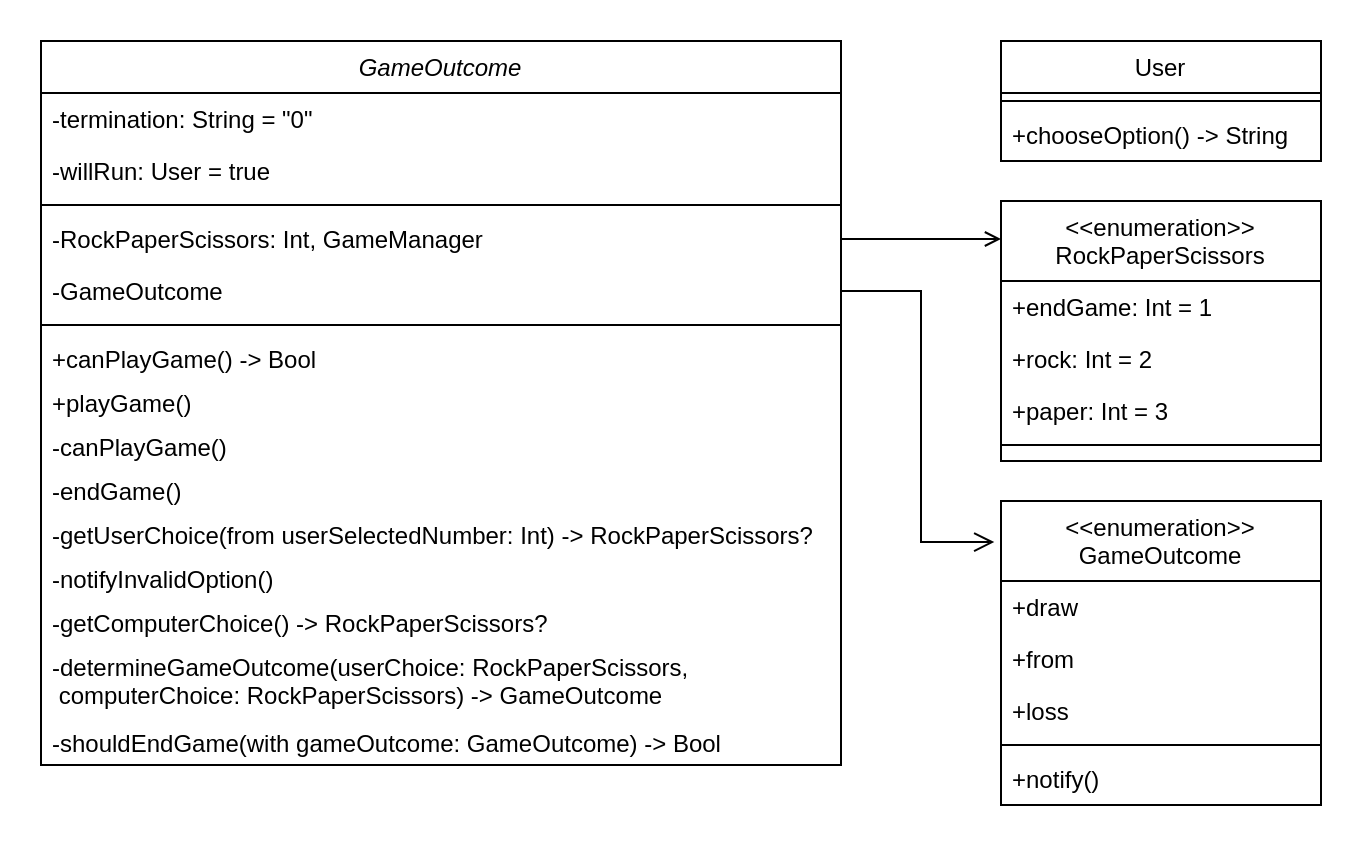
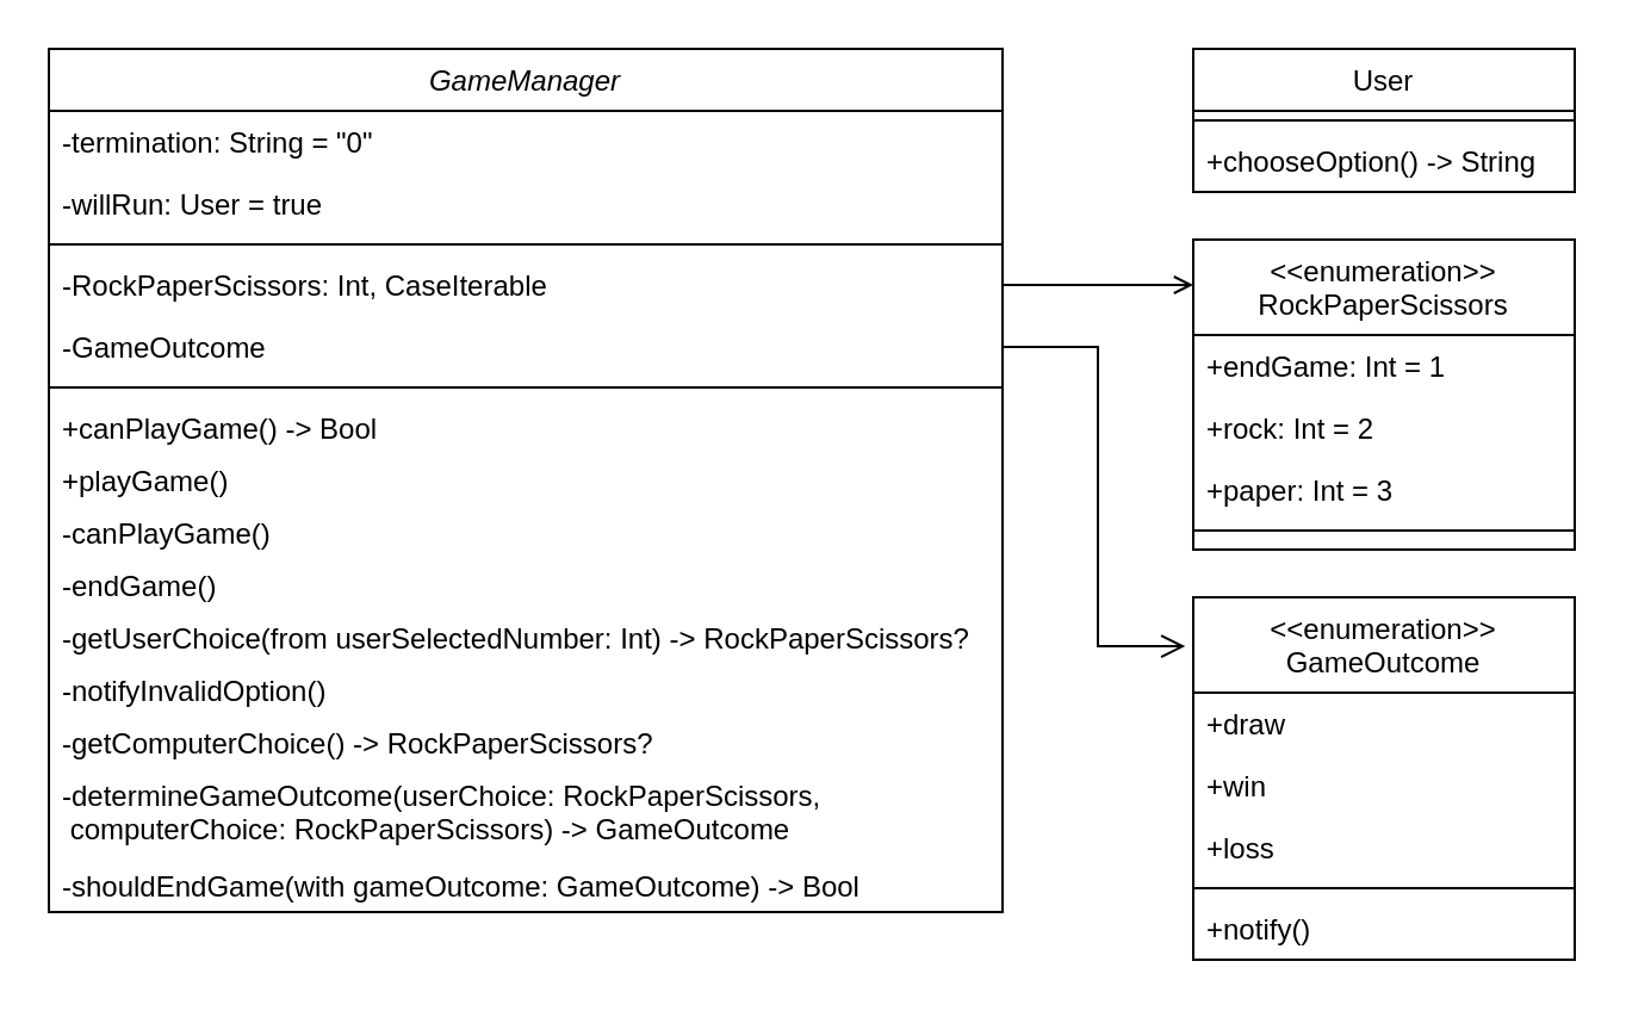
  <mxCell id="0" />
  <mxCell id="1" parent="0" />
- <mxCell id="2" value="GameOutcome" style="swimlane;fontStyle=2;align=center;verticalAlign=top;childLayout=stackLayout;horizontal=1;startSize=26;horizontalStack=0;resizeParent=1;resizeLast=0;collapsible=1;marginBottom=0;rounded=0;shadow=0;strokeWidth=1;" parent="1" vertex="1"><mxGeometry x="20" y="20" width="400" height="362" as="geometry"><mxRectangle x="230" y="140" width="160" height="26" as="alternateBounds" /></mxGeometry></mxCell>
+ <mxCell id="2" value="GameManager" style="swimlane;fontStyle=2;align=center;verticalAlign=top;childLayout=stackLayout;horizontal=1;startSize=26;horizontalStack=0;resizeParent=1;resizeLast=0;collapsible=1;marginBottom=0;rounded=0;shadow=0;strokeWidth=1;" parent="1" vertex="1"><mxGeometry x="20" y="20" width="400" height="362" as="geometry"><mxRectangle x="230" y="140" width="160" height="26" as="alternateBounds" /></mxGeometry></mxCell>
  <mxCell id="3" value="-termination: String = &quot;0&quot;" style="text;align=left;verticalAlign=top;spacingLeft=4;spacingRight=4;overflow=hidden;rotatable=0;points=[[0,0.5],[1,0.5]];portConstraint=eastwest;" parent="2" vertex="1"><mxGeometry y="26" width="400" height="26" as="geometry" /></mxCell>
  <mxCell id="4" value="-willRun: User = true" style="text;align=left;verticalAlign=top;spacingLeft=4;spacingRight=4;overflow=hidden;rotatable=0;points=[[0,0.5],[1,0.5]];portConstraint=eastwest;rounded=0;shadow=0;html=0;" parent="2" vertex="1"><mxGeometry y="52" width="400" height="26" as="geometry" /></mxCell>
  <mxCell id="5" value="" style="line;html=1;strokeWidth=1;align=left;verticalAlign=middle;spacingTop=-1;spacingLeft=3;spacingRight=3;rotatable=0;labelPosition=right;points=[];portConstraint=eastwest;" parent="2" vertex="1"><mxGeometry y="78" width="400" height="8" as="geometry" /></mxCell>
- <mxCell id="6" value="-RockPaperScissors: Int, GameManager" style="text;align=left;verticalAlign=top;spacingLeft=4;spacingRight=4;overflow=hidden;rotatable=0;points=[[0,0.5],[1,0.5]];portConstraint=eastwest;strokeColor=none;" parent="2" vertex="1"><mxGeometry y="86" width="400" height="26" as="geometry" /></mxCell>
+ <mxCell id="6" value="-RockPaperScissors: Int, CaseIterable" style="text;align=left;verticalAlign=top;spacingLeft=4;spacingRight=4;overflow=hidden;rotatable=0;points=[[0,0.5],[1,0.5]];portConstraint=eastwest;strokeColor=none;" parent="2" vertex="1"><mxGeometry y="86" width="400" height="26" as="geometry" /></mxCell>
  <mxCell id="7" value="-GameOutcome" style="text;align=left;verticalAlign=top;spacingLeft=4;spacingRight=4;overflow=hidden;rotatable=0;points=[[0,0.5],[1,0.5]];portConstraint=eastwest;strokeColor=none;" parent="2" vertex="1"><mxGeometry y="112" width="400" height="26" as="geometry" /></mxCell>
  <mxCell id="8" value="" style="line;html=1;strokeWidth=1;align=left;verticalAlign=middle;spacingTop=-1;spacingLeft=3;spacingRight=3;rotatable=0;labelPosition=right;points=[];portConstraint=eastwest;" parent="2" vertex="1"><mxGeometry y="138" width="400" height="8" as="geometry" /></mxCell>
  <mxCell id="9" value="+canPlayGame() -&gt; Bool" style="text;align=left;verticalAlign=top;spacingLeft=4;spacingRight=4;overflow=hidden;rotatable=0;points=[[0,0.5],[1,0.5]];portConstraint=eastwest;strokeColor=none;" parent="2" vertex="1"><mxGeometry y="146" width="400" height="22" as="geometry" /></mxCell>
  <mxCell id="10" value="+playGame()" style="text;align=left;verticalAlign=top;spacingLeft=4;spacingRight=4;overflow=hidden;rotatable=0;points=[[0,0.5],[1,0.5]];portConstraint=eastwest;strokeColor=none;" parent="2" vertex="1"><mxGeometry y="168" width="400" height="22" as="geometry" /></mxCell>
  <mxCell id="11" value="-canPlayGame()" style="text;align=left;verticalAlign=top;spacingLeft=4;spacingRight=4;overflow=hidden;rotatable=0;points=[[0,0.5],[1,0.5]];portConstraint=eastwest;strokeColor=none;" parent="2" vertex="1"><mxGeometry y="190" width="400" height="22" as="geometry" /></mxCell>
  <mxCell id="12" value="-endGame()" style="text;align=left;verticalAlign=top;spacingLeft=4;spacingRight=4;overflow=hidden;rotatable=0;points=[[0,0.5],[1,0.5]];portConstraint=eastwest;strokeColor=none;" parent="2" vertex="1"><mxGeometry y="212" width="400" height="22" as="geometry" /></mxCell>
  <mxCell id="13" value="-getUserChoice(from userSelectedNumber: Int) -&gt; RockPaperScissors?" style="text;align=left;verticalAlign=top;spacingLeft=4;spacingRight=4;overflow=hidden;rotatable=0;points=[[0,0.5],[1,0.5]];portConstraint=eastwest;strokeColor=none;" vertex="1" parent="2"><mxGeometry y="234" width="400" height="22" as="geometry" /></mxCell>
  <mxCell id="14" value="-notifyInvalidOption()" style="text;align=left;verticalAlign=top;spacingLeft=4;spacingRight=4;overflow=hidden;rotatable=0;points=[[0,0.5],[1,0.5]];portConstraint=eastwest;strokeColor=none;" parent="2" vertex="1"><mxGeometry y="256" width="400" height="22" as="geometry" /></mxCell>
  <mxCell id="15" value="-getComputerChoice() -&gt; RockPaperScissors?" style="text;align=left;verticalAlign=top;spacingLeft=4;spacingRight=4;overflow=hidden;rotatable=0;points=[[0,0.5],[1,0.5]];portConstraint=eastwest;strokeColor=none;" vertex="1" parent="2"><mxGeometry y="278" width="400" height="22" as="geometry" /></mxCell>
  <mxCell id="16" value="-determineGameOutcome(userChoice: RockPaperScissors, &#10; computerChoice: RockPaperScissors) -&gt; GameOutcome" style="text;align=left;verticalAlign=top;spacingLeft=4;spacingRight=4;overflow=hidden;rotatable=0;points=[[0,0.5],[1,0.5]];portConstraint=eastwest;strokeColor=none;" vertex="1" parent="2"><mxGeometry y="300" width="400" height="38" as="geometry" /></mxCell>
  <mxCell id="17" value="-shouldEndGame(with gameOutcome: GameOutcome) -&gt; Bool" style="text;align=left;verticalAlign=top;spacingLeft=4;spacingRight=4;overflow=hidden;rotatable=0;points=[[0,0.5],[1,0.5]];portConstraint=eastwest;strokeColor=none;" parent="2" vertex="1"><mxGeometry y="338" width="400" height="22" as="geometry" /></mxCell>
  <mxCell id="18" value="User" style="swimlane;fontStyle=0;align=center;verticalAlign=top;childLayout=stackLayout;horizontal=1;startSize=26;horizontalStack=0;resizeParent=1;resizeLast=0;collapsible=1;marginBottom=0;rounded=0;shadow=0;strokeWidth=1;" parent="1" vertex="1"><mxGeometry x="500" y="20" width="160" height="60" as="geometry"><mxRectangle x="550" y="140" width="160" height="26" as="alternateBounds" /></mxGeometry></mxCell>
  <mxCell id="19" value="" style="line;html=1;strokeWidth=1;align=left;verticalAlign=middle;spacingTop=-1;spacingLeft=3;spacingRight=3;rotatable=0;labelPosition=right;points=[];portConstraint=eastwest;" parent="18" vertex="1"><mxGeometry y="26" width="160" height="8" as="geometry" /></mxCell>
  <mxCell id="20" value="+chooseOption() -&gt; String" style="text;align=left;verticalAlign=top;spacingLeft=4;spacingRight=4;overflow=hidden;rotatable=0;points=[[0,0.5],[1,0.5]];portConstraint=eastwest;" parent="18" vertex="1"><mxGeometry y="34" width="160" height="26" as="geometry" /></mxCell>
  <mxCell id="21" value="&lt;&lt;enumeration&gt;&gt;&#10;RockPaperScissors" style="swimlane;fontStyle=0;align=center;verticalAlign=top;childLayout=stackLayout;horizontal=1;startSize=40;horizontalStack=0;resizeParent=1;resizeLast=0;collapsible=1;marginBottom=0;rounded=0;shadow=0;strokeWidth=1;" parent="1" vertex="1"><mxGeometry x="500" y="100" width="160" height="130" as="geometry"><mxRectangle x="340" y="380" width="170" height="26" as="alternateBounds" /></mxGeometry></mxCell>
  <mxCell id="22" value="+endGame: Int = 1" style="text;align=left;verticalAlign=top;spacingLeft=4;spacingRight=4;overflow=hidden;rotatable=0;points=[[0,0.5],[1,0.5]];portConstraint=eastwest;" parent="21" vertex="1"><mxGeometry y="40" width="160" height="26" as="geometry" /></mxCell>
  <mxCell id="23" value="+rock: Int = 2" style="text;align=left;verticalAlign=top;spacingLeft=4;spacingRight=4;overflow=hidden;rotatable=0;points=[[0,0.5],[1,0.5]];portConstraint=eastwest;" parent="21" vertex="1"><mxGeometry y="66" width="160" height="26" as="geometry" /></mxCell>
  <mxCell id="24" value="+paper: Int = 3" style="text;align=left;verticalAlign=top;spacingLeft=4;spacingRight=4;overflow=hidden;rotatable=0;points=[[0,0.5],[1,0.5]];portConstraint=eastwest;" parent="21" vertex="1"><mxGeometry y="92" width="160" height="26" as="geometry" /></mxCell>
  <mxCell id="25" value="" style="line;html=1;strokeWidth=1;align=left;verticalAlign=middle;spacingTop=-1;spacingLeft=3;spacingRight=3;rotatable=0;labelPosition=right;points=[];portConstraint=eastwest;" parent="21" vertex="1"><mxGeometry y="118" width="160" height="8" as="geometry" /></mxCell>
  <mxCell id="26" value="&lt;&lt;enumeration&gt;&gt;&#10;GameOutcome" style="swimlane;fontStyle=0;align=center;verticalAlign=top;childLayout=stackLayout;horizontal=1;startSize=40;horizontalStack=0;resizeParent=1;resizeLast=0;collapsible=1;marginBottom=0;rounded=0;shadow=0;strokeWidth=1;" parent="1" vertex="1"><mxGeometry x="500" y="250" width="160" height="152" as="geometry"><mxRectangle x="340" y="380" width="170" height="26" as="alternateBounds" /></mxGeometry></mxCell>
  <mxCell id="27" value="+draw" style="text;align=left;verticalAlign=top;spacingLeft=4;spacingRight=4;overflow=hidden;rotatable=0;points=[[0,0.5],[1,0.5]];portConstraint=eastwest;" parent="26" vertex="1"><mxGeometry y="40" width="160" height="26" as="geometry" /></mxCell>
- <mxCell id="28" value="+from" style="text;align=left;verticalAlign=top;spacingLeft=4;spacingRight=4;overflow=hidden;rotatable=0;points=[[0,0.5],[1,0.5]];portConstraint=eastwest;" parent="26" vertex="1"><mxGeometry y="66" width="160" height="26" as="geometry" /></mxCell>
+ <mxCell id="28" value="+win" style="text;align=left;verticalAlign=top;spacingLeft=4;spacingRight=4;overflow=hidden;rotatable=0;points=[[0,0.5],[1,0.5]];portConstraint=eastwest;" parent="26" vertex="1"><mxGeometry y="66" width="160" height="26" as="geometry" /></mxCell>
  <mxCell id="29" value="+loss" style="text;align=left;verticalAlign=top;spacingLeft=4;spacingRight=4;overflow=hidden;rotatable=0;points=[[0,0.5],[1,0.5]];portConstraint=eastwest;" parent="26" vertex="1"><mxGeometry y="92" width="160" height="26" as="geometry" /></mxCell>
  <mxCell id="30" value="" style="line;html=1;strokeWidth=1;align=left;verticalAlign=middle;spacingTop=-1;spacingLeft=3;spacingRight=3;rotatable=0;labelPosition=right;points=[];portConstraint=eastwest;" parent="26" vertex="1"><mxGeometry y="118" width="160" height="8" as="geometry" /></mxCell>
  <mxCell id="31" value="+notify()" style="text;align=left;verticalAlign=top;spacingLeft=4;spacingRight=4;overflow=hidden;rotatable=0;points=[[0,0.5],[1,0.5]];portConstraint=eastwest;" parent="26" vertex="1"><mxGeometry y="126" width="160" height="26" as="geometry" /></mxCell>
  <mxCell id="32" value="" style="endArrow=open;shadow=0;strokeWidth=1;rounded=0;endFill=1;edgeStyle=elbowEdgeStyle;elbow=vertical;exitX=1;exitY=0.5;exitDx=0;exitDy=0;" parent="1" target="21" edge="1" source="6"><mxGeometry x="0.5" y="41" relative="1" as="geometry"><mxPoint x="420" y="121" as="sourcePoint" /><mxPoint x="440" y="120" as="targetPoint" /><mxPoint x="-40" y="32" as="offset" /></mxGeometry></mxCell>
  <mxCell id="33" value="" style="edgeStyle=elbowEdgeStyle;elbow=horizontal;endArrow=open;html=1;curved=0;rounded=0;endSize=8;startSize=8;entryX=-0.021;entryY=0.135;entryDx=0;entryDy=0;entryPerimeter=0;endFill=0;" parent="1" source="7" target="26" edge="1"><mxGeometry width="50" height="50" relative="1" as="geometry"><mxPoint x="400" y="410" as="sourcePoint" /><mxPoint x="450" y="360" as="targetPoint" /><Array as="points"><mxPoint x="460" y="210" /></Array></mxGeometry></mxCell>
